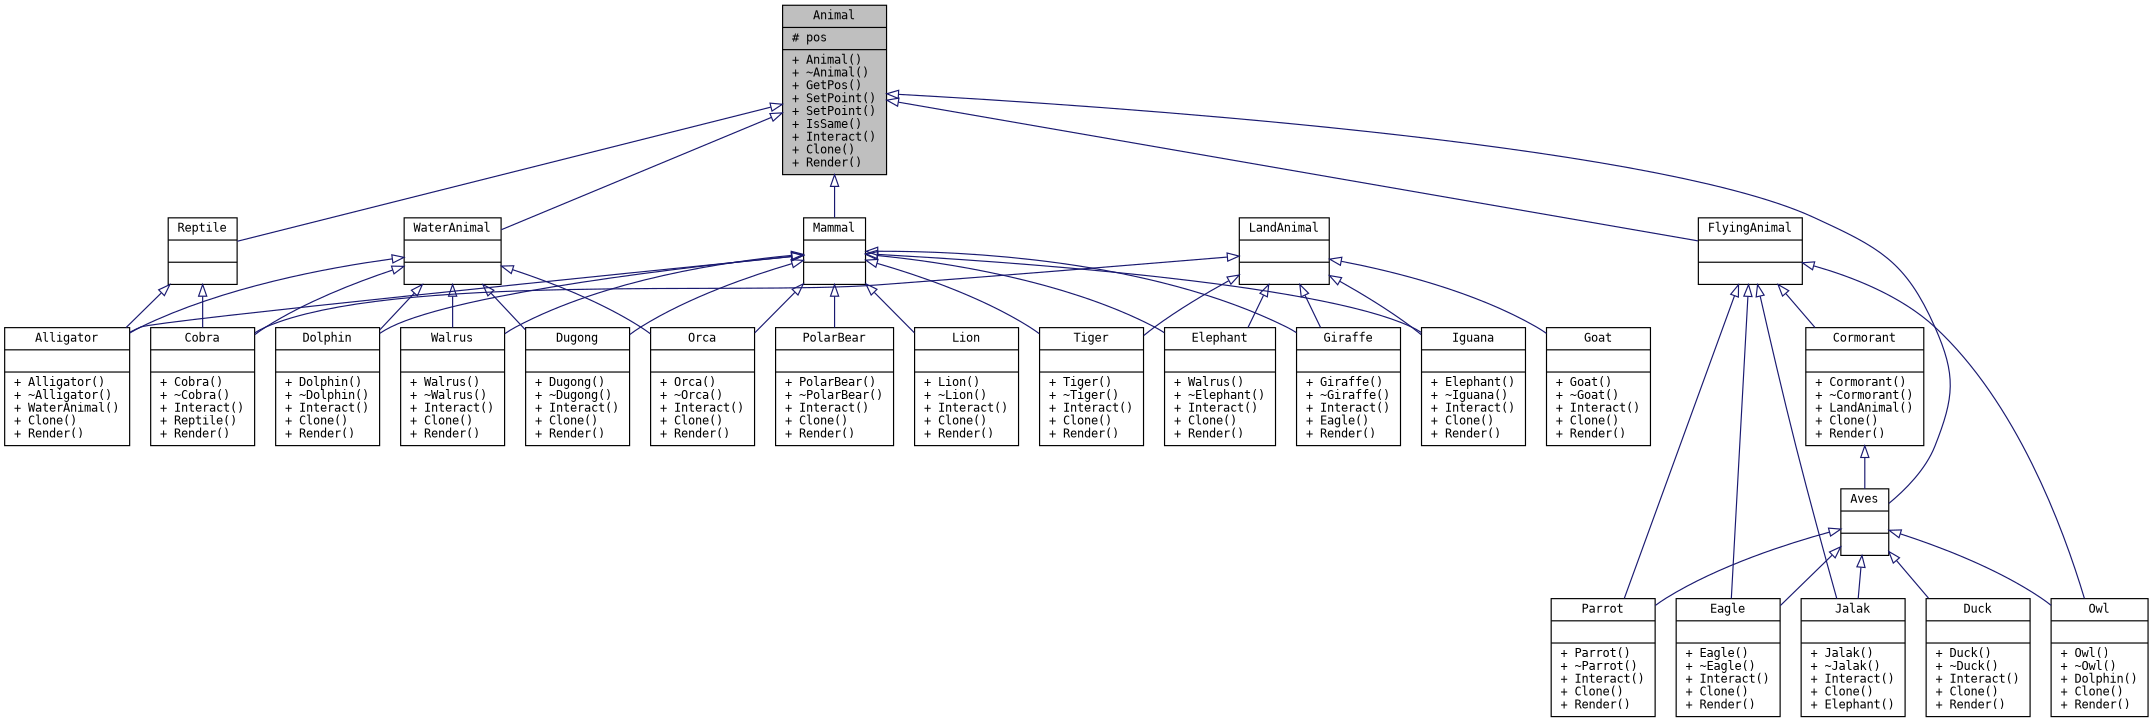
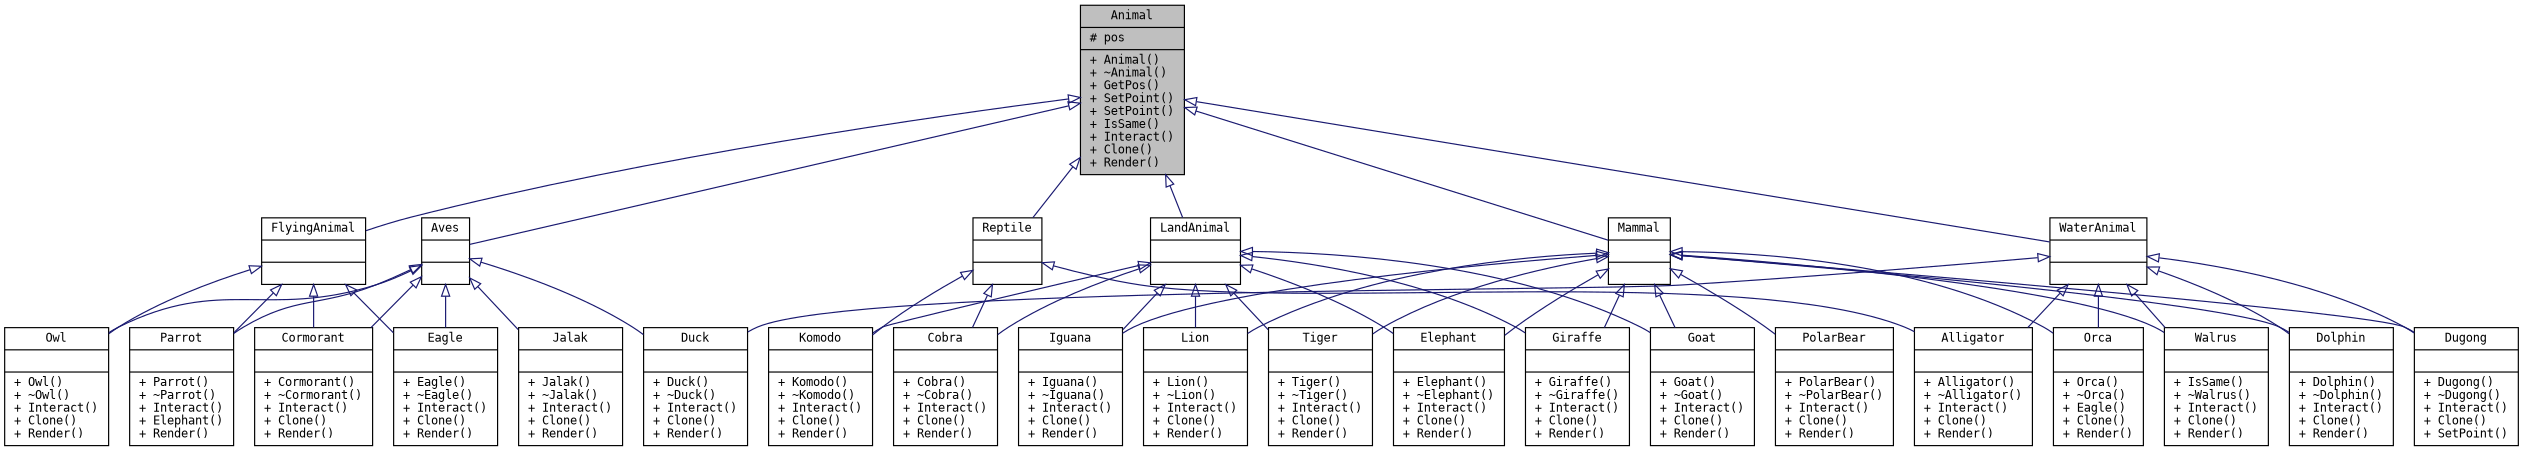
  digraph {
    fontname="DejaVu Sans Mono"
    node [color=black fillcolor=white fontname="DejaVu Sans Mono" fontsize=10 shape=record style=filled]
    edge [arrowtail=onormal color=midnightblue dir=back fontname="DejaVu Sans Mono" fontsize=10 labelfontname=Helvetica labelfontsize=10 style=solid]
    n1 [fillcolor=grey75 fontcolor=black height=0.2 label="{Animal\n|# pos\l|+ Animal()\l+ ~Animal()\l+ GetPos()\l+ SetPoint()\l+ SetPoint()\l+ IsSame()\l+ Interact()\l+ Clone()\l+ Render()\l}" width=0.4]
    n2 [height=0.2 label="{Aves\n||}" width=0.4]
    n3 [height=0.2 label="{FlyingAnimal\n||}" width=0.4]
    n4 [height=0.2 label="{LandAnimal\n||}" width=0.4]
    n5 [height=0.2 label="{Mammal\n||}" width=0.4]
    n6 [height=0.2 label="{Reptile\n||}" width=0.4]
    n7 [height=0.2 label="{WaterAnimal\n||}" width=0.4]
-   n8 [height=0.2 label="{Cormorant\n||+ Cormorant()\l+ ~Cormorant()\l+ LandAnimal()\l+ Clone()\l+ Render()\l}" width=0.4]
+   n8 [height=0.2 label="{Cormorant\n||+ Cormorant()\l+ ~Cormorant()\l+ Interact()\l+ Clone()\l+ Render()\l}" width=0.4]
    n9 [height=0.2 label="{Duck\n||+ Duck()\l+ ~Duck()\l+ Interact()\l+ Clone()\l+ Render()\l}" width=0.4]
    n10 [height=0.2 label="{Eagle\n||+ Eagle()\l+ ~Eagle()\l+ Interact()\l+ Clone()\l+ Render()\l}" width=0.4]
-   n11 [height=0.2 label="{Jalak\n||+ Jalak()\l+ ~Jalak()\l+ Interact()\l+ Clone()\l+ Elephant()\l}" width=0.4]
-   n12 [height=0.2 label="{Owl\n||+ Owl()\l+ ~Owl()\l+ Dolphin()\l+ Clone()\l+ Render()\l}" width=0.4]
-   n13 [height=0.2 label="{Parrot\n||+ Parrot()\l+ ~Parrot()\l+ Interact()\l+ Clone()\l+ Render()\l}" width=0.4]
-   n14 [height=0.2 label="{Cobra\n||+ Cobra()\l+ ~Cobra()\l+ Interact()\l+ Reptile()\l+ Render()\l}" width=0.4]
-   n15 [height=0.2 label="{Elephant\n||+ Walrus()\l+ ~Elephant()\l+ Interact()\l+ Clone()\l+ Render()\l}" width=0.4]
-   n16 [height=0.2 label="{Giraffe\n||+ Giraffe()\l+ ~Giraffe()\l+ Interact()\l+ Eagle()\l+ Render()\l}" width=0.4]
+   n11 [height=0.2 label="{Jalak\n||+ Jalak()\l+ ~Jalak()\l+ Interact()\l+ Clone()\l+ Render()\l}" width=0.4]
+   n12 [height=0.2 label="{Owl\n||+ Owl()\l+ ~Owl()\l+ Interact()\l+ Clone()\l+ Render()\l}" width=0.4]
+   n13 [height=0.2 label="{Parrot\n||+ Parrot()\l+ ~Parrot()\l+ Interact()\l+ Elephant()\l+ Render()\l}" width=0.4]
+   n14 [height=0.2 label="{Cobra\n||+ Cobra()\l+ ~Cobra()\l+ Interact()\l+ Clone()\l+ Render()\l}" width=0.4]
+   n15 [height=0.2 label="{Elephant\n||+ Elephant()\l+ ~Elephant()\l+ Interact()\l+ Clone()\l+ Render()\l}" width=0.4]
+   n16 [height=0.2 label="{Giraffe\n||+ Giraffe()\l+ ~Giraffe()\l+ Interact()\l+ Clone()\l+ Render()\l}" width=0.4]
    n17 [height=0.2 label="{Goat\n||+ Goat()\l+ ~Goat()\l+ Interact()\l+ Clone()\l+ Render()\l}" width=0.4]
-   n18 [height=0.2 label="{Iguana\n||+ Elephant()\l+ ~Iguana()\l+ Interact()\l+ Clone()\l+ Render()\l}" width=0.4]
+   n18 [height=0.2 label="{Iguana\n||+ Iguana()\l+ ~Iguana()\l+ Interact()\l+ Clone()\l+ Render()\l}" width=0.4]
+   n19 [height=0.2 label="{Komodo\n||+ Komodo()\l+ ~Komodo()\l+ Interact()\l+ Clone()\l+ Render()\l}" width=0.4]
    n20 [height=0.2 label="{Lion\n||+ Lion()\l+ ~Lion()\l+ Interact()\l+ Clone()\l+ Render()\l}" width=0.4]
    n21 [height=0.2 label="{Tiger\n||+ Tiger()\l+ ~Tiger()\l+ Interact()\l+ Clone()\l+ Render()\l}" width=0.4]
    n22 [height=0.2 label="{PolarBear\n||+ PolarBear()\l+ ~PolarBear()\l+ Interact()\l+ Clone()\l+ Render()\l}" width=0.4]
    n23 [height=0.2 label="{Dolphin\n||+ Dolphin()\l+ ~Dolphin()\l+ Interact()\l+ Clone()\l+ Render()\l}" width=0.4]
-   n24 [height=0.2 label="{Dugong\n||+ Dugong()\l+ ~Dugong()\l+ Interact()\l+ Clone()\l+ Render()\l}" width=0.4]
-   n25 [height=0.2 label="{Orca\n||+ Orca()\l+ ~Orca()\l+ Interact()\l+ Clone()\l+ Render()\l}" width=0.4]
-   n26 [height=0.2 label="{Walrus\n||+ Walrus()\l+ ~Walrus()\l+ Interact()\l+ Clone()\l+ Render()\l}" width=0.4]
-   n27 [height=0.2 label="{Alligator\n||+ Alligator()\l+ ~Alligator()\l+ WaterAnimal()\l+ Clone()\l+ Render()\l}" width=0.4]
+   n24 [height=0.2 label="{Dugong\n||+ Dugong()\l+ ~Dugong()\l+ Interact()\l+ Clone()\l+ SetPoint()\l}" width=0.4]
+   n25 [height=0.2 label="{Orca\n||+ Orca()\l+ ~Orca()\l+ Eagle()\l+ Clone()\l+ Render()\l}" width=0.4]
+   n26 [height=0.2 label="{Walrus\n||+ IsSame()\l+ ~Walrus()\l+ Interact()\l+ Clone()\l+ Render()\l}" width=0.4]
+   n27 [height=0.2 label="{Alligator\n||+ Alligator()\l+ ~Alligator()\l+ Interact()\l+ Clone()\l+ Render()\l}" width=0.4]
    n1 -> n2
    n1 -> n3
+   n1 -> n4
    n1 -> n5
    n1 -> n6
    n1 -> n7
-   n8 -> n2
+   n2 -> n8
    n2 -> n9
    n2 -> n10
    n2 -> n11
    n2 -> n12
    n2 -> n13
    n3 -> n8
    n3 -> n10
-   n3 -> n11
    n3 -> n12
    n3 -> n13
    n4 -> n14
    n4 -> n15
    n4 -> n16
    n4 -> n17
    n4 -> n18
+   n4 -> n19
+   n4 -> n20
    n4 -> n21
    n5 -> n15
    n5 -> n16
-   n5 -> n27
+   n5 -> n17
    n5 -> n18
    n5 -> n20
    n5 -> n21
    n5 -> n22
    n5 -> n23
    n5 -> n24
    n5 -> n25
    n5 -> n26
    n6 -> n14
+   n6 -> n19
    n6 -> n27
-   n7 -> n14
+   n7 -> n9
    n7 -> n23
    n7 -> n24
    n7 -> n25
    n7 -> n26
    n7 -> n27
  }
